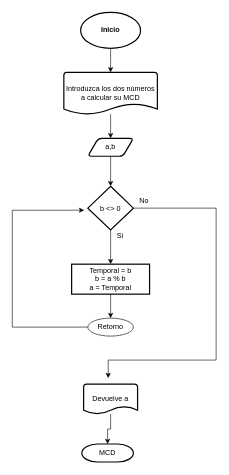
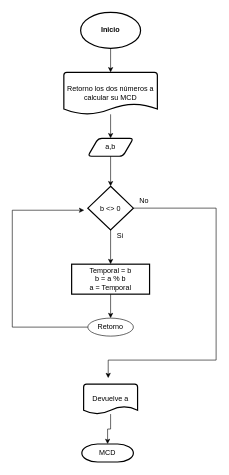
  <mxCell id="0" />
  <mxCell id="1" parent="0" />
  <mxCell id="2" value="&lt;b&gt;Inicio&lt;/b&gt;" style="strokeWidth=2;html=1;shape=mxgraph.flowchart.start_1;whiteSpace=wrap;" vertex="1" parent="1"><mxGeometry x="134" y="20" width="100" height="60" as="geometry" /></mxCell>
  <mxCell id="3" style="edgeStyle=orthogonalEdgeStyle;rounded=0;orthogonalLoop=1;jettySize=auto;html=1;entryX=0.5;entryY=0;entryDx=0;entryDy=0;" edge="1" parent="1" source="4" target="5"><mxGeometry relative="1" as="geometry" /></mxCell>
- <mxCell id="4" value="Introduzca los dos números a calcular su MCD" style="strokeWidth=2;html=1;shape=mxgraph.flowchart.document2;whiteSpace=wrap;size=0.25;" vertex="1" parent="1"><mxGeometry x="106" y="120" width="156" height="70" as="geometry" /></mxCell>
+ <mxCell id="4" value="Retorno los dos números a calcular su MCD" style="strokeWidth=2;html=1;shape=mxgraph.flowchart.document2;whiteSpace=wrap;size=0.25;" vertex="1" parent="1"><mxGeometry x="106" y="120" width="156" height="70" as="geometry" /></mxCell>
  <mxCell id="5" value="a,b" style="shape=parallelogram;html=1;strokeWidth=2;perimeter=parallelogramPerimeter;whiteSpace=wrap;rounded=1;arcSize=12;size=0.23;" vertex="1" parent="1"><mxGeometry x="146" y="230" width="76" height="30" as="geometry" /></mxCell>
  <mxCell id="6" style="edgeStyle=orthogonalEdgeStyle;rounded=0;orthogonalLoop=1;jettySize=auto;html=1;entryX=0.5;entryY=0;entryDx=0;entryDy=0;" edge="1" parent="1" source="8" target="10"><mxGeometry relative="1" as="geometry" /></mxCell>
  <mxCell id="7" style="edgeStyle=orthogonalEdgeStyle;rounded=0;orthogonalLoop=1;jettySize=auto;html=1;" edge="1" parent="1" source="8"><mxGeometry relative="1" as="geometry"><mxPoint x="180" y="630" as="targetPoint" /><Array as="points"><mxPoint x="360" y="347" /><mxPoint x="360" y="600" /></Array></mxGeometry></mxCell>
  <mxCell id="8" value="b &amp;lt;&amp;gt; 0" style="strokeWidth=2;html=1;shape=mxgraph.flowchart.decision;whiteSpace=wrap;" vertex="1" parent="1"><mxGeometry x="146" y="310" width="76" height="73" as="geometry" /></mxCell>
  <mxCell id="9" style="edgeStyle=orthogonalEdgeStyle;rounded=0;orthogonalLoop=1;jettySize=auto;html=1;" edge="1" parent="1" source="10" target="12"><mxGeometry relative="1" as="geometry" /></mxCell>
  <mxCell id="10" value="Temporal = b&lt;br&gt;b = a % b&lt;br&gt;a = Temporal" style="whiteSpace=wrap;html=1;absoluteArcSize=1;arcSize=14;strokeWidth=2;rounded=0;" vertex="1" parent="1"><mxGeometry x="119" y="440" width="130" height="50" as="geometry" /></mxCell>
  <mxCell id="11" style="edgeStyle=orthogonalEdgeStyle;rounded=0;orthogonalLoop=1;jettySize=auto;html=1;" edge="1" parent="1" source="12"><mxGeometry relative="1" as="geometry"><mxPoint x="140" y="350" as="targetPoint" /><Array as="points"><mxPoint x="20" y="545" /></Array></mxGeometry></mxCell>
  <mxCell id="12" value="Retorno" style="ellipse;whiteSpace=wrap;html=1;" vertex="1" parent="1"><mxGeometry x="146" y="530" width="76" height="30" as="geometry" /></mxCell>
  <mxCell id="13" value="Si" style="text;html=1;strokeColor=none;fillColor=none;align=center;verticalAlign=middle;whiteSpace=wrap;rounded=0;" vertex="1" parent="1"><mxGeometry x="170" y="377" width="60" height="30" as="geometry" /></mxCell>
  <mxCell id="14" style="edgeStyle=orthogonalEdgeStyle;rounded=0;orthogonalLoop=1;jettySize=auto;html=1;entryX=0.5;entryY=0;entryDx=0;entryDy=0;entryPerimeter=0;" edge="1" parent="1" source="2" target="4"><mxGeometry relative="1" as="geometry" /></mxCell>
  <mxCell id="15" style="edgeStyle=orthogonalEdgeStyle;rounded=0;orthogonalLoop=1;jettySize=auto;html=1;entryX=0.5;entryY=0;entryDx=0;entryDy=0;entryPerimeter=0;" edge="1" parent="1" source="5" target="8"><mxGeometry relative="1" as="geometry" /></mxCell>
  <mxCell id="16" style="edgeStyle=orthogonalEdgeStyle;rounded=0;orthogonalLoop=1;jettySize=auto;html=1;" edge="1" parent="1" source="17" target="19"><mxGeometry relative="1" as="geometry" /></mxCell>
  <mxCell id="17" value="Devuelve a" style="strokeWidth=2;html=1;shape=mxgraph.flowchart.document2;whiteSpace=wrap;size=0.25;" vertex="1" parent="1"><mxGeometry x="139" y="640" width="90" height="50" as="geometry" /></mxCell>
  <mxCell id="18" value="No" style="text;html=1;strokeColor=none;fillColor=none;align=center;verticalAlign=middle;whiteSpace=wrap;rounded=0;" vertex="1" parent="1"><mxGeometry x="210" y="320" width="60" height="30" as="geometry" /></mxCell>
  <mxCell id="19" value="MCD" style="strokeWidth=2;html=1;shape=mxgraph.flowchart.terminator;whiteSpace=wrap;" vertex="1" parent="1"><mxGeometry x="136" y="740" width="86" height="30" as="geometry" /></mxCell>
